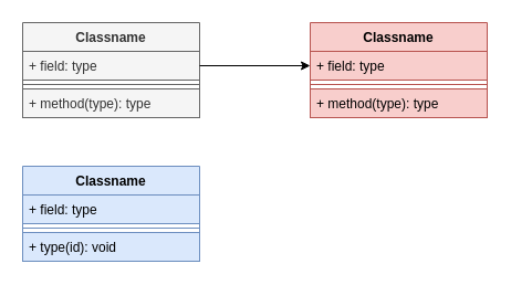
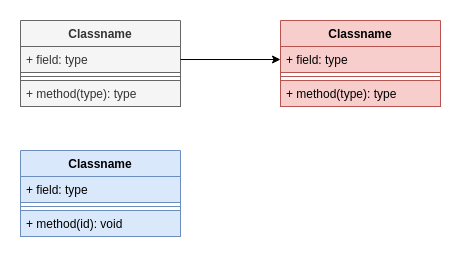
  <mxCell id="0" />
  <mxCell id="1" parent="0" />
  <mxCell id="2" value="Classname" style="swimlane;fontStyle=1;align=center;verticalAlign=top;childLayout=stackLayout;horizontal=1;startSize=26;horizontalStack=0;resizeParent=1;resizeParentMax=0;resizeLast=0;collapsible=1;marginBottom=0;fillColor=#f5f5f5;fontColor=#333333;strokeColor=#666666;" parent="1" vertex="1"><mxGeometry x="20" y="20" width="160" height="86" as="geometry" /></mxCell>
  <mxCell id="3" value="+ field: type" style="text;strokeColor=#666666;fillColor=#f5f5f5;align=left;verticalAlign=top;spacingLeft=4;spacingRight=4;overflow=hidden;rotatable=0;points=[[0,0.5],[1,0.5]];portConstraint=eastwest;fontColor=#333333;" parent="2" vertex="1"><mxGeometry y="26" width="160" height="26" as="geometry" /></mxCell>
  <mxCell id="4" value="" style="line;strokeWidth=1;fillColor=#f5f5f5;align=left;verticalAlign=middle;spacingTop=-1;spacingLeft=3;spacingRight=3;rotatable=0;labelPosition=right;points=[];portConstraint=eastwest;fontColor=#333333;strokeColor=#666666;" parent="2" vertex="1"><mxGeometry y="52" width="160" height="8" as="geometry" /></mxCell>
  <mxCell id="5" value="+ method(type): type" style="text;strokeColor=#666666;fillColor=#f5f5f5;align=left;verticalAlign=top;spacingLeft=4;spacingRight=4;overflow=hidden;rotatable=0;points=[[0,0.5],[1,0.5]];portConstraint=eastwest;fontColor=#333333;" parent="2" vertex="1"><mxGeometry y="60" width="160" height="26" as="geometry" /></mxCell>
  <mxCell id="6" value="Classname" style="swimlane;fontStyle=1;align=center;verticalAlign=top;childLayout=stackLayout;horizontal=1;startSize=26;horizontalStack=0;resizeParent=1;resizeParentMax=0;resizeLast=0;collapsible=1;marginBottom=0;fillColor=#f8cecc;strokeColor=#b85450;" parent="1" vertex="1"><mxGeometry x="280" y="20" width="160" height="86" as="geometry" /></mxCell>
  <mxCell id="7" value="+ field: type" style="text;strokeColor=#b85450;fillColor=#f8cecc;align=left;verticalAlign=top;spacingLeft=4;spacingRight=4;overflow=hidden;rotatable=0;points=[[0,0.5],[1,0.5]];portConstraint=eastwest;" parent="6" vertex="1"><mxGeometry y="26" width="160" height="26" as="geometry" /></mxCell>
  <mxCell id="8" value="" style="line;strokeWidth=1;fillColor=#f8cecc;align=left;verticalAlign=middle;spacingTop=-1;spacingLeft=3;spacingRight=3;rotatable=0;labelPosition=right;points=[];portConstraint=eastwest;strokeColor=#b85450;" parent="6" vertex="1"><mxGeometry y="52" width="160" height="8" as="geometry" /></mxCell>
  <mxCell id="9" value="+ method(type): type" style="text;strokeColor=#b85450;fillColor=#f8cecc;align=left;verticalAlign=top;spacingLeft=4;spacingRight=4;overflow=hidden;rotatable=0;points=[[0,0.5],[1,0.5]];portConstraint=eastwest;" parent="6" vertex="1"><mxGeometry y="60" width="160" height="26" as="geometry" /></mxCell>
  <mxCell id="10" value="" style="edgeStyle=orthogonalEdgeStyle;rounded=0;orthogonalLoop=1;jettySize=auto;html=1;entryX=0;entryY=0.5;entryDx=0;entryDy=0;exitX=1;exitY=0.5;exitDx=0;exitDy=0;" parent="1" source="3" target="7" edge="1"><mxGeometry relative="1" as="geometry" /></mxCell>
  <mxCell id="11" value="Classname" style="swimlane;fontStyle=1;align=center;verticalAlign=top;childLayout=stackLayout;horizontal=1;startSize=26;horizontalStack=0;resizeParent=1;resizeParentMax=0;resizeLast=0;collapsible=1;marginBottom=0;fillColor=#dae8fc;strokeColor=#6c8ebf;" vertex="1" parent="1"><mxGeometry x="20" y="150" width="160" height="86" as="geometry" /></mxCell>
  <mxCell id="12" value="+ field: type" style="text;strokeColor=#6c8ebf;fillColor=#dae8fc;align=left;verticalAlign=top;spacingLeft=4;spacingRight=4;overflow=hidden;rotatable=0;points=[[0,0.5],[1,0.5]];portConstraint=eastwest;" vertex="1" parent="11"><mxGeometry y="26" width="160" height="26" as="geometry" /></mxCell>
  <mxCell id="13" value="" style="line;strokeWidth=1;fillColor=#dae8fc;align=left;verticalAlign=middle;spacingTop=-1;spacingLeft=3;spacingRight=3;rotatable=0;labelPosition=right;points=[];portConstraint=eastwest;strokeColor=#6c8ebf;" vertex="1" parent="11"><mxGeometry y="52" width="160" height="8" as="geometry" /></mxCell>
- <mxCell id="14" value="+ type(id): void" style="text;strokeColor=#6c8ebf;fillColor=#dae8fc;align=left;verticalAlign=top;spacingLeft=4;spacingRight=4;overflow=hidden;rotatable=0;points=[[0,0.5],[1,0.5]];portConstraint=eastwest;" vertex="1" parent="11"><mxGeometry y="60" width="160" height="26" as="geometry" /></mxCell>
+ <mxCell id="14" value="+ method(id): void" style="text;strokeColor=#6c8ebf;fillColor=#dae8fc;align=left;verticalAlign=top;spacingLeft=4;spacingRight=4;overflow=hidden;rotatable=0;points=[[0,0.5],[1,0.5]];portConstraint=eastwest;" vertex="1" parent="11"><mxGeometry y="60" width="160" height="26" as="geometry" /></mxCell>
